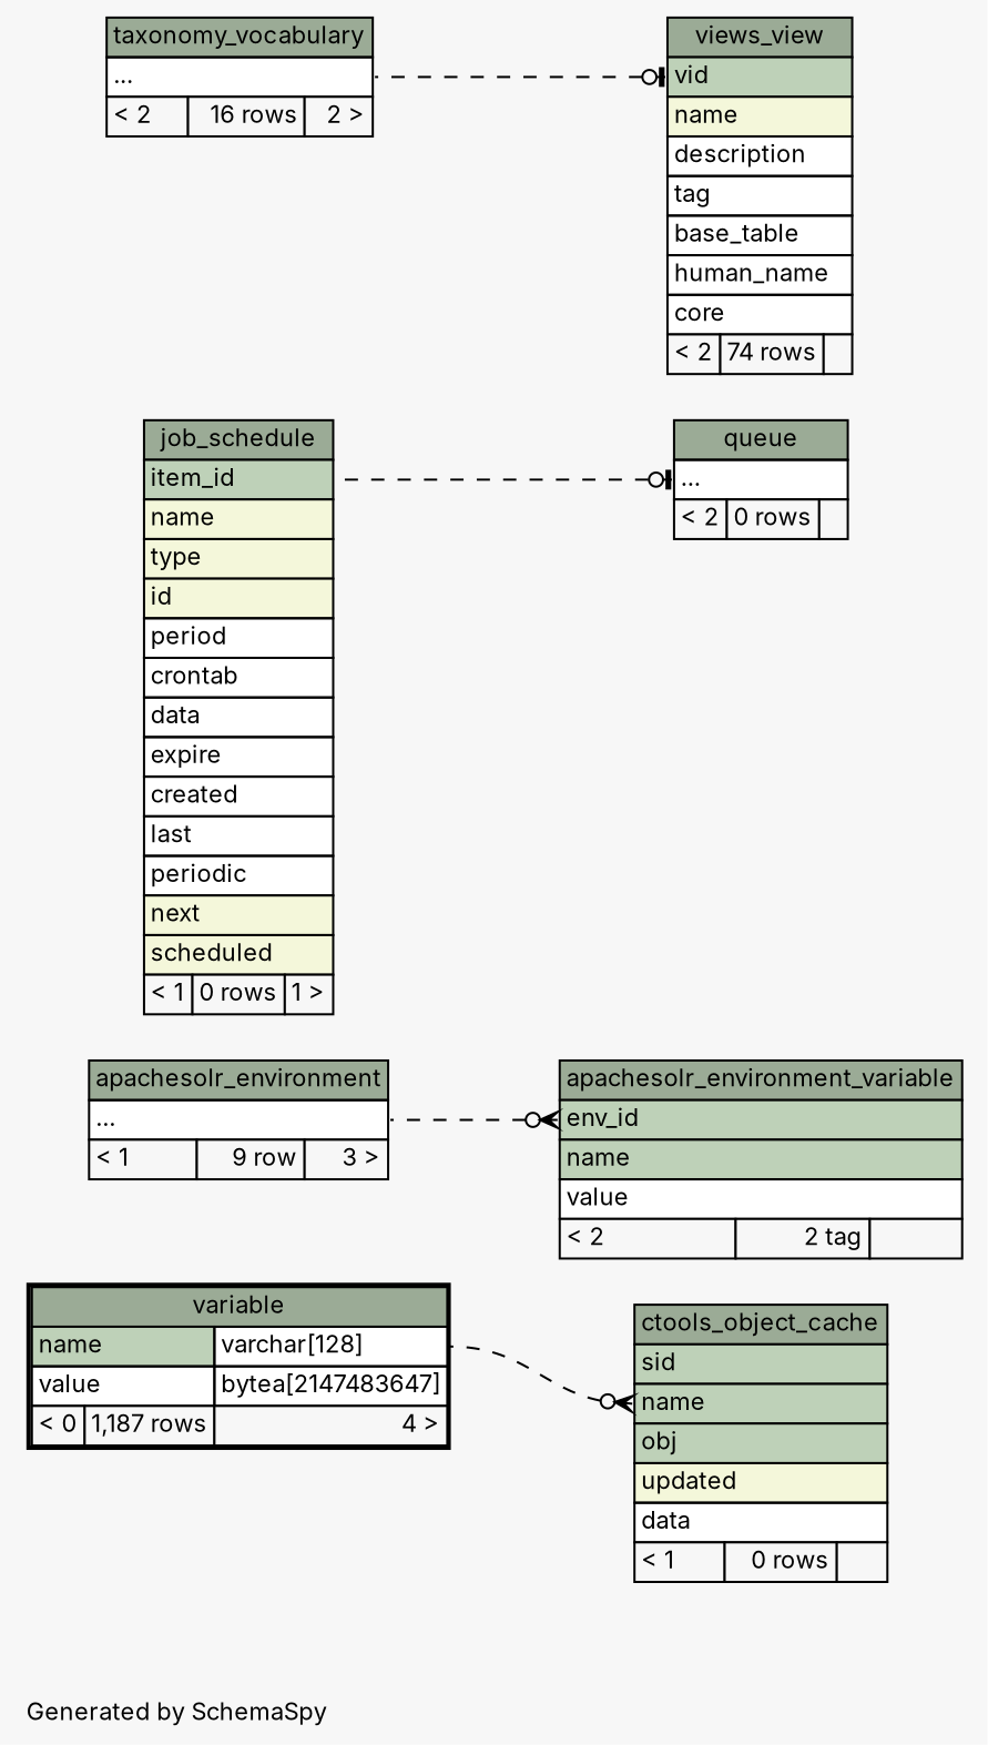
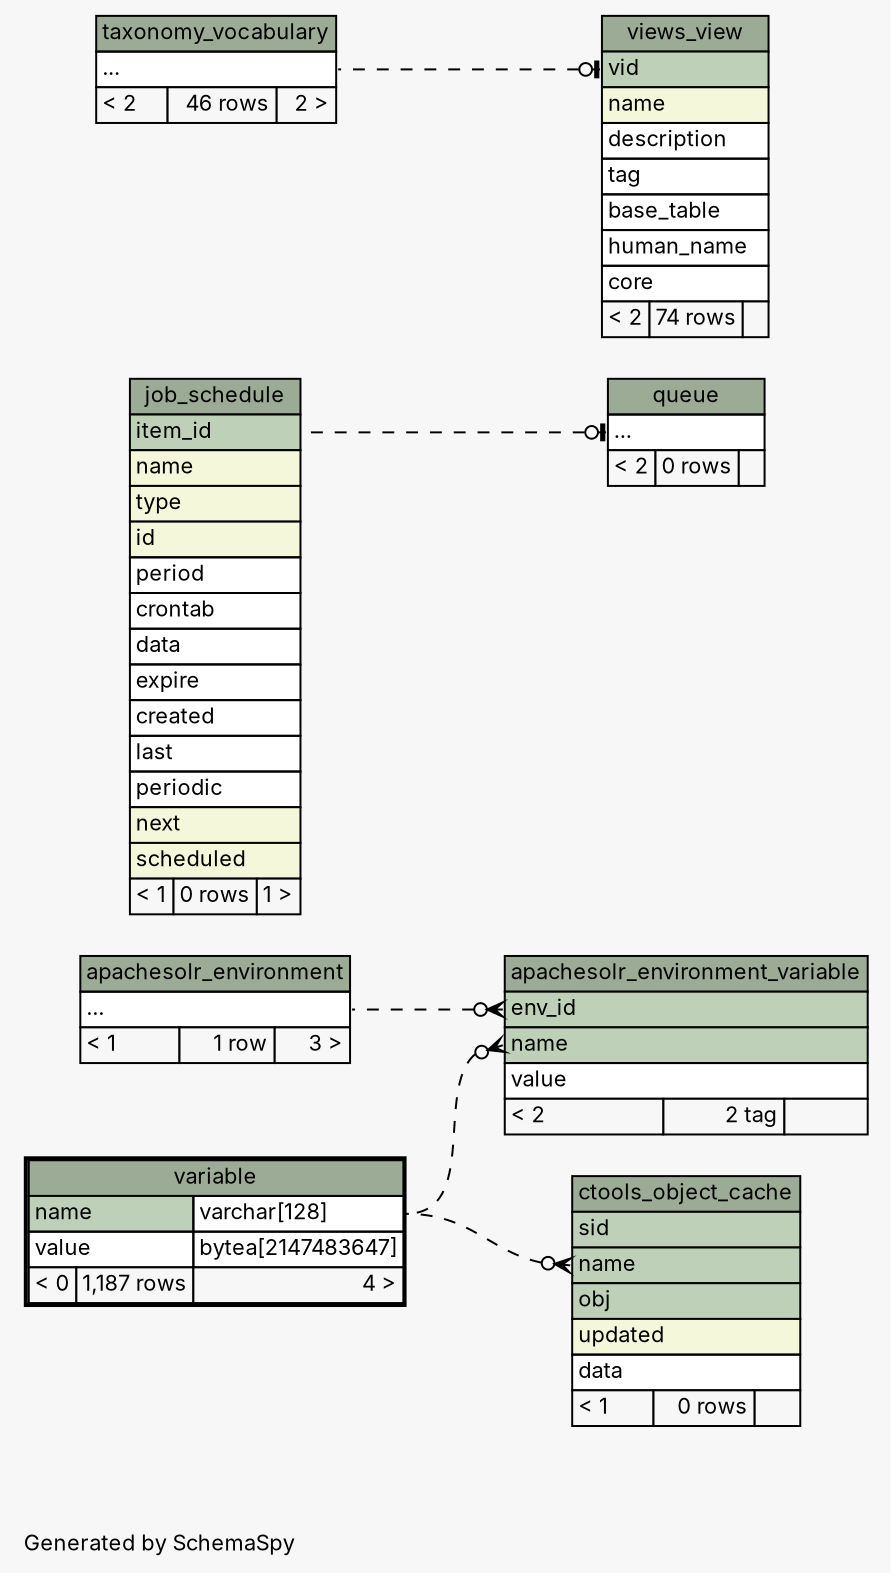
  digraph {
    bgcolor="#f7f7f7"
    fontname=Inter
    fontsize=11
    label="\nGenerated by SchemaSpy"
    labeljust=l
    nodesep=0.18
    rankdir=RL
    ranksep=0.46
    node [fontname=Inter fontsize=11 shape=plaintext]
    edge [arrowhead=none arrowsize=0.8 arrowtail=crowodot dir=back fontname=Inter headport="elipses:e" style=dashed tailport="name:w"]
    n1 [label=<     <TABLE BORDER="0" CELLBORDER="1" CELLSPACING="0" BGCOLOR="#ffffff">       <TR><TD COLSPAN="3" BGCOLOR="#9bab96" ALIGN="CENTER">apachesolr_environment_variable</TD></TR>       <TR><TD PORT="env_id" COLSPAN="3" BGCOLOR="#bed1b8" ALIGN="LEFT">env_id</TD></TR>       <TR><TD PORT="name" COLSPAN="3" BGCOLOR="#bed1b8" ALIGN="LEFT">name</TD></TR>       <TR><TD PORT="value" COLSPAN="3" ALIGN="LEFT">value</TD></TR>       <TR><TD ALIGN="LEFT" BGCOLOR="#f7f7f7">&lt; 2</TD><TD ALIGN="RIGHT" BGCOLOR="#f7f7f7">2 tag</TD><TD ALIGN="RIGHT" BGCOLOR="#f7f7f7">  </TD></TR>     </TABLE>>]
-   n2 [label=<     <TABLE BORDER="0" CELLBORDER="1" CELLSPACING="0" BGCOLOR="#ffffff">       <TR><TD COLSPAN="3" BGCOLOR="#9bab96" ALIGN="CENTER">apachesolr_environment</TD></TR>       <TR><TD PORT="elipses" COLSPAN="3" ALIGN="LEFT">...</TD></TR>       <TR><TD ALIGN="LEFT" BGCOLOR="#f7f7f7">&lt; 1</TD><TD ALIGN="RIGHT" BGCOLOR="#f7f7f7">9 row</TD><TD ALIGN="RIGHT" BGCOLOR="#f7f7f7">3 &gt;</TD></TR>     </TABLE>>]
+   n2 [label=<     <TABLE BORDER="0" CELLBORDER="1" CELLSPACING="0" BGCOLOR="#ffffff">       <TR><TD COLSPAN="3" BGCOLOR="#9bab96" ALIGN="CENTER">apachesolr_environment</TD></TR>       <TR><TD PORT="elipses" COLSPAN="3" ALIGN="LEFT">...</TD></TR>       <TR><TD ALIGN="LEFT" BGCOLOR="#f7f7f7">&lt; 1</TD><TD ALIGN="RIGHT" BGCOLOR="#f7f7f7">1 row</TD><TD ALIGN="RIGHT" BGCOLOR="#f7f7f7">3 &gt;</TD></TR>     </TABLE>>]
    n3 [label=<     <TABLE BORDER="2" CELLBORDER="1" CELLSPACING="0" BGCOLOR="#ffffff">       <TR><TD COLSPAN="3" BGCOLOR="#9bab96" ALIGN="CENTER">variable</TD></TR>       <TR><TD PORT="name" COLSPAN="2" BGCOLOR="#bed1b8" ALIGN="LEFT">name</TD><TD PORT="name.type" ALIGN="LEFT">varchar[128]</TD></TR>       <TR><TD PORT="value" COLSPAN="2" ALIGN="LEFT">value</TD><TD PORT="value.type" ALIGN="LEFT">bytea[2147483647]</TD></TR>       <TR><TD ALIGN="LEFT" BGCOLOR="#f7f7f7">&lt; 0</TD><TD ALIGN="RIGHT" BGCOLOR="#f7f7f7">1,187 rows</TD><TD ALIGN="RIGHT" BGCOLOR="#f7f7f7">4 &gt;</TD></TR>     </TABLE>>]
    n4 [label=<     <TABLE BORDER="0" CELLBORDER="1" CELLSPACING="0" BGCOLOR="#ffffff">       <TR><TD COLSPAN="3" BGCOLOR="#9bab96" ALIGN="CENTER">ctools_object_cache</TD></TR>       <TR><TD PORT="sid" COLSPAN="3" BGCOLOR="#bed1b8" ALIGN="LEFT">sid</TD></TR>       <TR><TD PORT="name" COLSPAN="3" BGCOLOR="#bed1b8" ALIGN="LEFT">name</TD></TR>       <TR><TD PORT="obj" COLSPAN="3" BGCOLOR="#bed1b8" ALIGN="LEFT">obj</TD></TR>       <TR><TD PORT="updated" COLSPAN="3" BGCOLOR="#f4f7da" ALIGN="LEFT">updated</TD></TR>       <TR><TD PORT="data" COLSPAN="3" ALIGN="LEFT">data</TD></TR>       <TR><TD ALIGN="LEFT" BGCOLOR="#f7f7f7">&lt; 1</TD><TD ALIGN="RIGHT" BGCOLOR="#f7f7f7">0 rows</TD><TD ALIGN="RIGHT" BGCOLOR="#f7f7f7">  </TD></TR>     </TABLE>>]
    n5 [label=<     <TABLE BORDER="0" CELLBORDER="1" CELLSPACING="0" BGCOLOR="#ffffff">       <TR><TD COLSPAN="3" BGCOLOR="#9bab96" ALIGN="CENTER">job_schedule</TD></TR>       <TR><TD PORT="item_id" COLSPAN="3" BGCOLOR="#bed1b8" ALIGN="LEFT">item_id</TD></TR>       <TR><TD PORT="name" COLSPAN="3" BGCOLOR="#f4f7da" ALIGN="LEFT">name</TD></TR>       <TR><TD PORT="type" COLSPAN="3" BGCOLOR="#f4f7da" ALIGN="LEFT">type</TD></TR>       <TR><TD PORT="id" COLSPAN="3" BGCOLOR="#f4f7da" ALIGN="LEFT">id</TD></TR>       <TR><TD PORT="period" COLSPAN="3" ALIGN="LEFT">period</TD></TR>       <TR><TD PORT="crontab" COLSPAN="3" ALIGN="LEFT">crontab</TD></TR>       <TR><TD PORT="data" COLSPAN="3" ALIGN="LEFT">data</TD></TR>       <TR><TD PORT="expire" COLSPAN="3" ALIGN="LEFT">expire</TD></TR>       <TR><TD PORT="created" COLSPAN="3" ALIGN="LEFT">created</TD></TR>       <TR><TD PORT="last" COLSPAN="3" ALIGN="LEFT">last</TD></TR>       <TR><TD PORT="periodic" COLSPAN="3" ALIGN="LEFT">periodic</TD></TR>       <TR><TD PORT="next" COLSPAN="3" BGCOLOR="#f4f7da" ALIGN="LEFT">next</TD></TR>       <TR><TD PORT="scheduled" COLSPAN="3" BGCOLOR="#f4f7da" ALIGN="LEFT">scheduled</TD></TR>       <TR><TD ALIGN="LEFT" BGCOLOR="#f7f7f7">&lt; 1</TD><TD ALIGN="RIGHT" BGCOLOR="#f7f7f7">0 rows</TD><TD ALIGN="RIGHT" BGCOLOR="#f7f7f7">1 &gt;</TD></TR>     </TABLE>>]
    n6 [label=<     <TABLE BORDER="0" CELLBORDER="1" CELLSPACING="0" BGCOLOR="#ffffff">       <TR><TD COLSPAN="3" BGCOLOR="#9bab96" ALIGN="CENTER">queue</TD></TR>       <TR><TD PORT="elipses" COLSPAN="3" ALIGN="LEFT">...</TD></TR>       <TR><TD ALIGN="LEFT" BGCOLOR="#f7f7f7">&lt; 2</TD><TD ALIGN="RIGHT" BGCOLOR="#f7f7f7">0 rows</TD><TD ALIGN="RIGHT" BGCOLOR="#f7f7f7">  </TD></TR>     </TABLE>>]
    n7 [label=<     <TABLE BORDER="0" CELLBORDER="1" CELLSPACING="0" BGCOLOR="#ffffff">       <TR><TD COLSPAN="3" BGCOLOR="#9bab96" ALIGN="CENTER">views_view</TD></TR>       <TR><TD PORT="vid" COLSPAN="3" BGCOLOR="#bed1b8" ALIGN="LEFT">vid</TD></TR>       <TR><TD PORT="name" COLSPAN="3" BGCOLOR="#f4f7da" ALIGN="LEFT">name</TD></TR>       <TR><TD PORT="description" COLSPAN="3" ALIGN="LEFT">description</TD></TR>       <TR><TD PORT="tag" COLSPAN="3" ALIGN="LEFT">tag</TD></TR>       <TR><TD PORT="base_table" COLSPAN="3" ALIGN="LEFT">base_table</TD></TR>       <TR><TD PORT="human_name" COLSPAN="3" ALIGN="LEFT">human_name</TD></TR>       <TR><TD PORT="core" COLSPAN="3" ALIGN="LEFT">core</TD></TR>       <TR><TD ALIGN="LEFT" BGCOLOR="#f7f7f7">&lt; 2</TD><TD ALIGN="RIGHT" BGCOLOR="#f7f7f7">74 rows</TD><TD ALIGN="RIGHT" BGCOLOR="#f7f7f7">  </TD></TR>     </TABLE>>]
-   n8 [label=<     <TABLE BORDER="0" CELLBORDER="1" CELLSPACING="0" BGCOLOR="#ffffff">       <TR><TD COLSPAN="3" BGCOLOR="#9bab96" ALIGN="CENTER">taxonomy_vocabulary</TD></TR>       <TR><TD PORT="elipses" COLSPAN="3" ALIGN="LEFT">...</TD></TR>       <TR><TD ALIGN="LEFT" BGCOLOR="#f7f7f7">&lt; 2</TD><TD ALIGN="RIGHT" BGCOLOR="#f7f7f7">16 rows</TD><TD ALIGN="RIGHT" BGCOLOR="#f7f7f7">2 &gt;</TD></TR>     </TABLE>>]
+   n8 [label=<     <TABLE BORDER="0" CELLBORDER="1" CELLSPACING="0" BGCOLOR="#ffffff">       <TR><TD COLSPAN="3" BGCOLOR="#9bab96" ALIGN="CENTER">taxonomy_vocabulary</TD></TR>       <TR><TD PORT="elipses" COLSPAN="3" ALIGN="LEFT">...</TD></TR>       <TR><TD ALIGN="LEFT" BGCOLOR="#f7f7f7">&lt; 2</TD><TD ALIGN="RIGHT" BGCOLOR="#f7f7f7">46 rows</TD><TD ALIGN="RIGHT" BGCOLOR="#f7f7f7">2 &gt;</TD></TR>     </TABLE>>]
    n1 -> n2 [tailport="env_id:w"]
+   n1 -> n3 [headport="name.type:e"]
    n4 -> n3 [headport="name.type:e"]
    n6 -> n5 [arrowtail=teeodot headport="item_id:e" tailport="elipses:w"]
    n7 -> n8 [arrowtail=teeodot tailport="vid:w"]
  }
